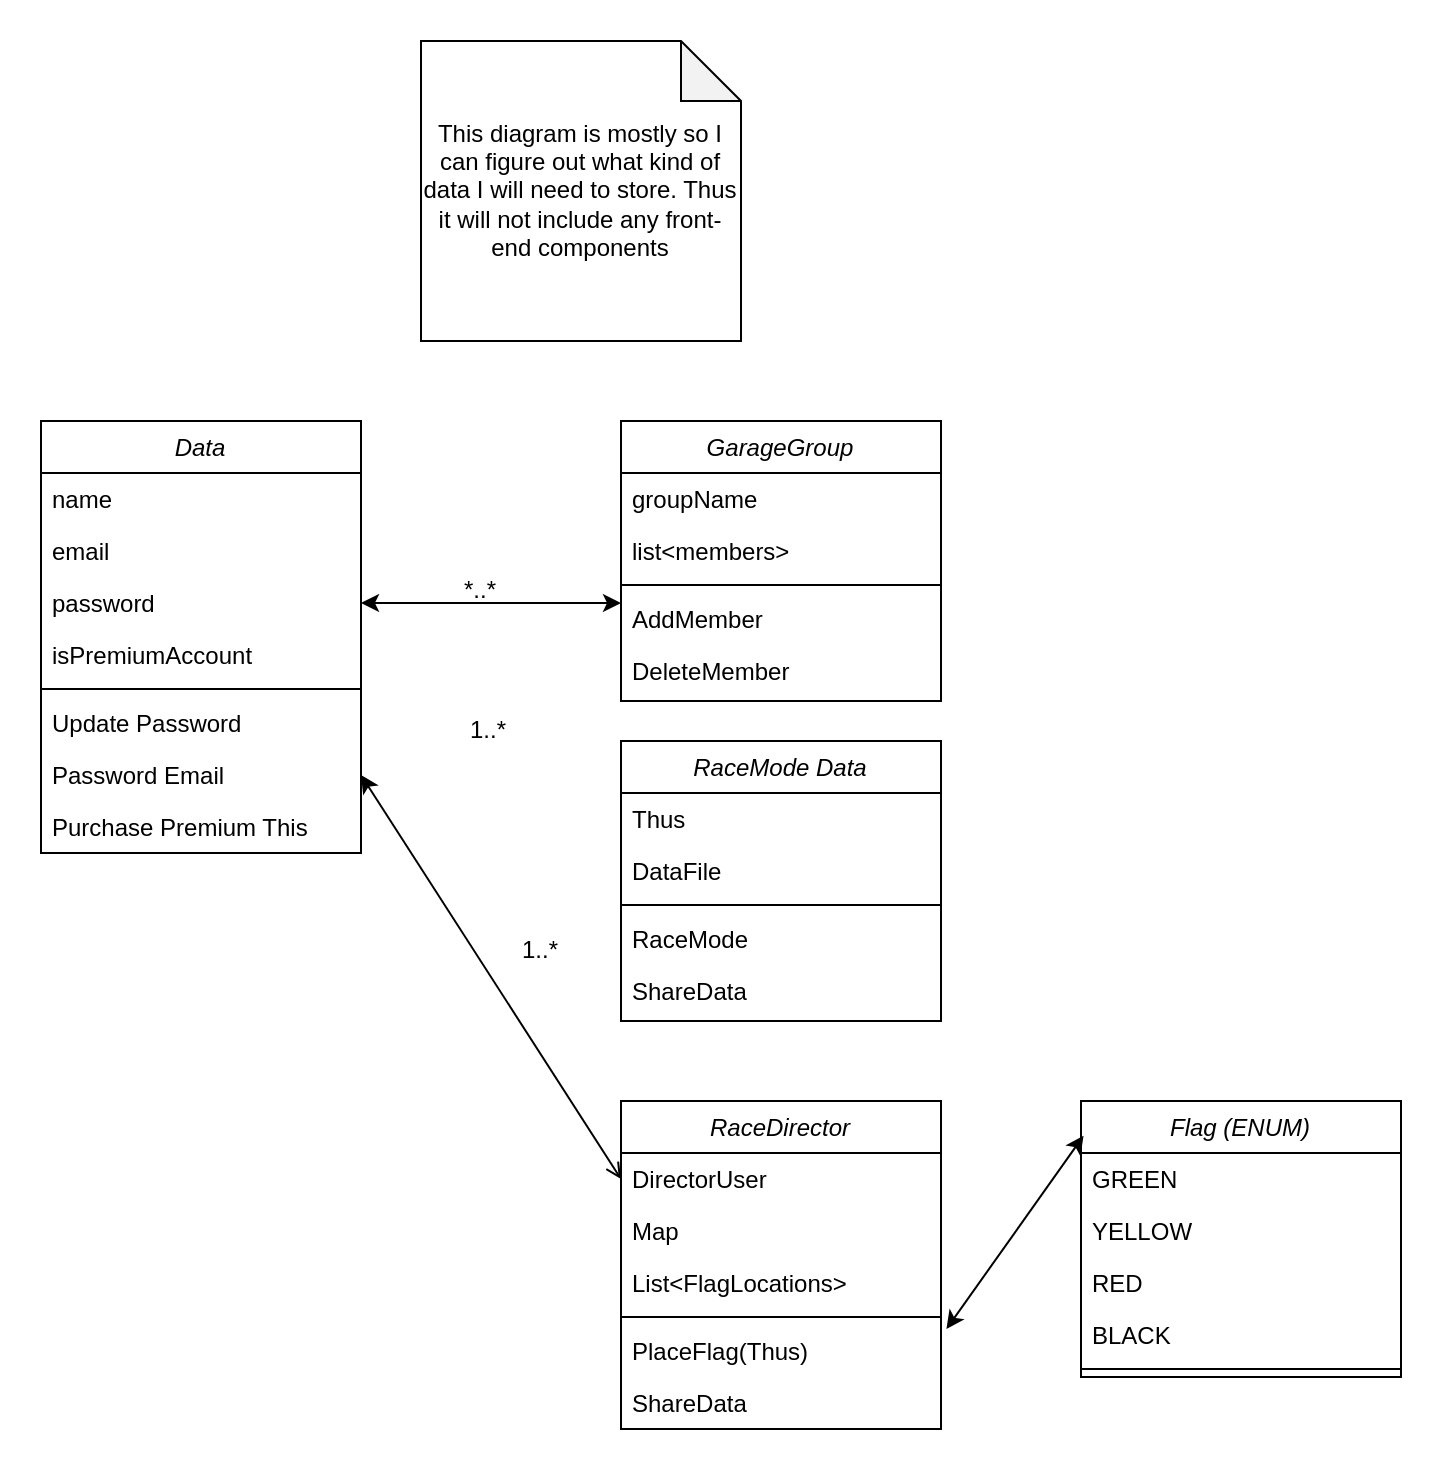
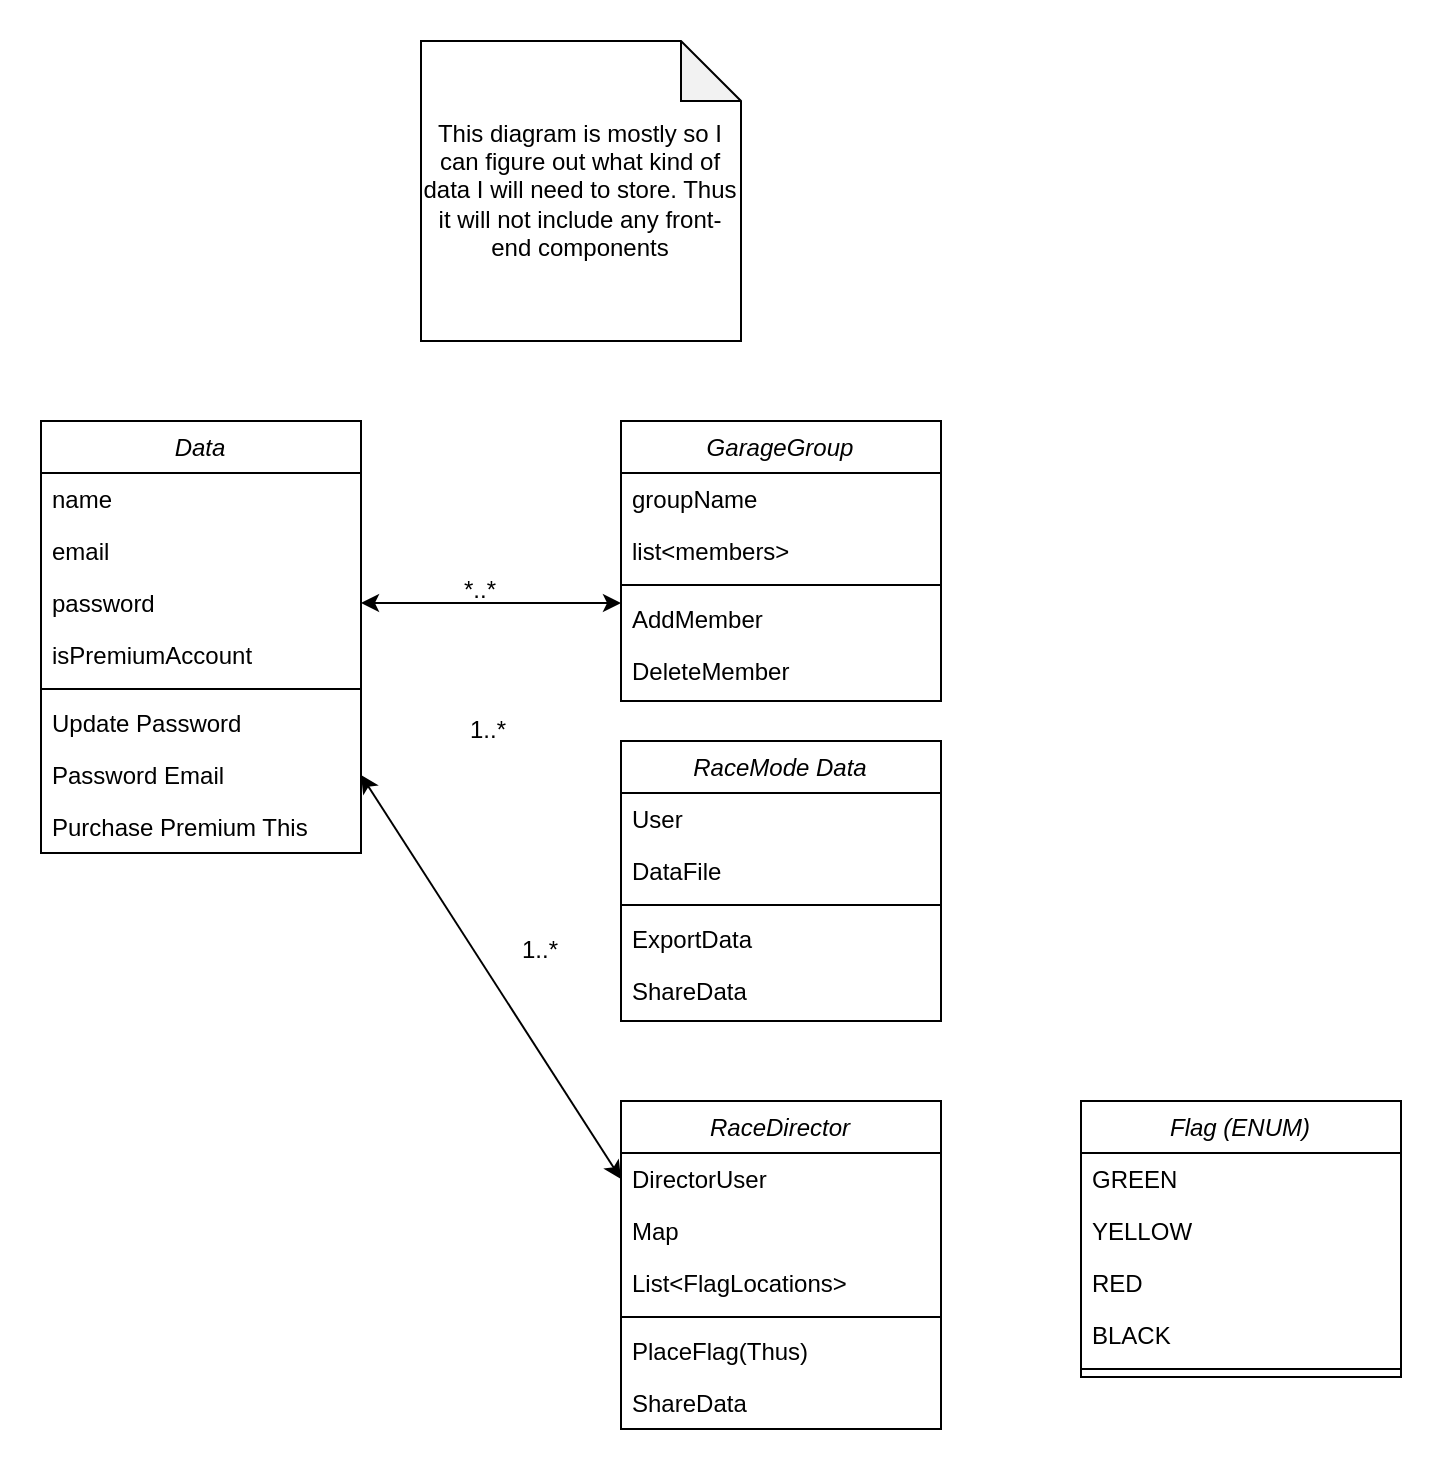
  <mxCell id="0" />
  <mxCell id="1" parent="0" />
  <mxCell id="2" value="Data" style="swimlane;fontStyle=2;align=center;verticalAlign=top;childLayout=stackLayout;horizontal=1;startSize=26;horizontalStack=0;resizeParent=1;resizeLast=0;collapsible=1;marginBottom=0;rounded=0;shadow=0;strokeWidth=1;" parent="1" vertex="1"><mxGeometry x="20" y="210" width="160" height="216" as="geometry"><mxRectangle x="230" y="140" width="160" height="26" as="alternateBounds" /></mxGeometry></mxCell>
  <mxCell id="3" value="name" style="text;align=left;verticalAlign=top;spacingLeft=4;spacingRight=4;overflow=hidden;rotatable=0;points=[[0,0.5],[1,0.5]];portConstraint=eastwest;" parent="2" vertex="1"><mxGeometry y="26" width="160" height="26" as="geometry" /></mxCell>
  <mxCell id="4" value="email" style="text;align=left;verticalAlign=top;spacingLeft=4;spacingRight=4;overflow=hidden;rotatable=0;points=[[0,0.5],[1,0.5]];portConstraint=eastwest;rounded=0;shadow=0;html=0;" parent="2" vertex="1"><mxGeometry y="52" width="160" height="26" as="geometry" /></mxCell>
  <mxCell id="5" value="password" style="text;align=left;verticalAlign=top;spacingLeft=4;spacingRight=4;overflow=hidden;rotatable=0;points=[[0,0.5],[1,0.5]];portConstraint=eastwest;rounded=0;shadow=0;html=0;" parent="2" vertex="1"><mxGeometry y="78" width="160" height="26" as="geometry" /></mxCell>
  <mxCell id="6" value="isPremiumAccount" style="text;align=left;verticalAlign=top;spacingLeft=4;spacingRight=4;overflow=hidden;rotatable=0;points=[[0,0.5],[1,0.5]];portConstraint=eastwest;rounded=0;shadow=0;html=0;" parent="2" vertex="1"><mxGeometry y="104" width="160" height="26" as="geometry" /></mxCell>
  <mxCell id="7" value="" style="line;html=1;strokeWidth=1;align=left;verticalAlign=middle;spacingTop=-1;spacingLeft=3;spacingRight=3;rotatable=0;labelPosition=right;points=[];portConstraint=eastwest;" parent="2" vertex="1"><mxGeometry y="130" width="160" height="8" as="geometry" /></mxCell>
  <mxCell id="8" value="Update Password" style="text;align=left;verticalAlign=top;spacingLeft=4;spacingRight=4;overflow=hidden;rotatable=0;points=[[0,0.5],[1,0.5]];portConstraint=eastwest;" parent="2" vertex="1"><mxGeometry y="138" width="160" height="26" as="geometry" /></mxCell>
  <mxCell id="9" value="Password Email" style="text;align=left;verticalAlign=top;spacingLeft=4;spacingRight=4;overflow=hidden;rotatable=0;points=[[0,0.5],[1,0.5]];portConstraint=eastwest;" parent="2" vertex="1"><mxGeometry y="164" width="160" height="26" as="geometry" /></mxCell>
  <mxCell id="10" value="Purchase Premium This" style="text;align=left;verticalAlign=top;spacingLeft=4;spacingRight=4;overflow=hidden;rotatable=0;points=[[0,0.5],[1,0.5]];portConstraint=eastwest;" parent="2" vertex="1"><mxGeometry y="190" width="160" height="26" as="geometry" /></mxCell>
  <mxCell id="11" value="GarageGroup" style="swimlane;fontStyle=2;align=center;verticalAlign=top;childLayout=stackLayout;horizontal=1;startSize=26;horizontalStack=0;resizeParent=1;resizeLast=0;collapsible=1;marginBottom=0;rounded=0;shadow=0;strokeWidth=1;" parent="1" vertex="1"><mxGeometry x="310" y="210" width="160" height="140" as="geometry"><mxRectangle x="230" y="140" width="160" height="26" as="alternateBounds" /></mxGeometry></mxCell>
  <mxCell id="12" value="groupName" style="text;align=left;verticalAlign=top;spacingLeft=4;spacingRight=4;overflow=hidden;rotatable=0;points=[[0,0.5],[1,0.5]];portConstraint=eastwest;" parent="11" vertex="1"><mxGeometry y="26" width="160" height="26" as="geometry" /></mxCell>
  <mxCell id="13" value="list&lt;members&gt;" style="text;align=left;verticalAlign=top;spacingLeft=4;spacingRight=4;overflow=hidden;rotatable=0;points=[[0,0.5],[1,0.5]];portConstraint=eastwest;rounded=0;shadow=0;html=0;" parent="11" vertex="1"><mxGeometry y="52" width="160" height="26" as="geometry" /></mxCell>
  <mxCell id="14" value="" style="line;html=1;strokeWidth=1;align=left;verticalAlign=middle;spacingTop=-1;spacingLeft=3;spacingRight=3;rotatable=0;labelPosition=right;points=[];portConstraint=eastwest;" parent="11" vertex="1"><mxGeometry y="78" width="160" height="8" as="geometry" /></mxCell>
  <mxCell id="15" value="AddMember" style="text;align=left;verticalAlign=top;spacingLeft=4;spacingRight=4;overflow=hidden;rotatable=0;points=[[0,0.5],[1,0.5]];portConstraint=eastwest;" parent="11" vertex="1"><mxGeometry y="86" width="160" height="26" as="geometry" /></mxCell>
  <mxCell id="16" value="DeleteMember" style="text;align=left;verticalAlign=top;spacingLeft=4;spacingRight=4;overflow=hidden;rotatable=0;points=[[0,0.5],[1,0.5]];portConstraint=eastwest;" parent="11" vertex="1"><mxGeometry y="112" width="160" height="26" as="geometry" /></mxCell>
  <mxCell id="17" value="" style="endArrow=classic;startArrow=classic;html=1;rounded=0;entryX=0;entryY=0.5;entryDx=0;entryDy=0;exitX=1;exitY=0.5;exitDx=0;exitDy=0;" parent="1" source="5" edge="1"><mxGeometry width="50" height="50" relative="1" as="geometry"><mxPoint x="220" y="250" as="sourcePoint" /><mxPoint x="310" y="301" as="targetPoint" /></mxGeometry></mxCell>
  <mxCell id="18" value="*..*" style="text;html=1;strokeColor=none;fillColor=none;align=center;verticalAlign=middle;whiteSpace=wrap;rounded=0;" parent="1" vertex="1"><mxGeometry x="210" y="280" width="60" height="30" as="geometry" /></mxCell>
  <mxCell id="19" value="RaceMode Data" style="swimlane;fontStyle=2;align=center;verticalAlign=top;childLayout=stackLayout;horizontal=1;startSize=26;horizontalStack=0;resizeParent=1;resizeLast=0;collapsible=1;marginBottom=0;rounded=0;shadow=0;strokeWidth=1;" parent="1" vertex="1"><mxGeometry x="310" y="370" width="160" height="140" as="geometry"><mxRectangle x="230" y="140" width="160" height="26" as="alternateBounds" /></mxGeometry></mxCell>
- <mxCell id="20" value="Thus" style="text;align=left;verticalAlign=top;spacingLeft=4;spacingRight=4;overflow=hidden;rotatable=0;points=[[0,0.5],[1,0.5]];portConstraint=eastwest;" parent="19" vertex="1"><mxGeometry y="26" width="160" height="26" as="geometry" /></mxCell>
+ <mxCell id="20" value="User" style="text;align=left;verticalAlign=top;spacingLeft=4;spacingRight=4;overflow=hidden;rotatable=0;points=[[0,0.5],[1,0.5]];portConstraint=eastwest;" parent="19" vertex="1"><mxGeometry y="26" width="160" height="26" as="geometry" /></mxCell>
  <mxCell id="21" value="DataFile" style="text;align=left;verticalAlign=top;spacingLeft=4;spacingRight=4;overflow=hidden;rotatable=0;points=[[0,0.5],[1,0.5]];portConstraint=eastwest;" parent="19" vertex="1"><mxGeometry y="52" width="160" height="26" as="geometry" /></mxCell>
  <mxCell id="22" value="" style="line;html=1;strokeWidth=1;align=left;verticalAlign=middle;spacingTop=-1;spacingLeft=3;spacingRight=3;rotatable=0;labelPosition=right;points=[];portConstraint=eastwest;" parent="19" vertex="1"><mxGeometry y="78" width="160" height="8" as="geometry" /></mxCell>
- <mxCell id="23" value="RaceMode" style="text;align=left;verticalAlign=top;spacingLeft=4;spacingRight=4;overflow=hidden;rotatable=0;points=[[0,0.5],[1,0.5]];portConstraint=eastwest;" parent="19" vertex="1"><mxGeometry y="86" width="160" height="26" as="geometry" /></mxCell>
+ <mxCell id="23" value="ExportData" style="text;align=left;verticalAlign=top;spacingLeft=4;spacingRight=4;overflow=hidden;rotatable=0;points=[[0,0.5],[1,0.5]];portConstraint=eastwest;" parent="19" vertex="1"><mxGeometry y="86" width="160" height="26" as="geometry" /></mxCell>
  <mxCell id="24" value="ShareData" style="text;align=left;verticalAlign=top;spacingLeft=4;spacingRight=4;overflow=hidden;rotatable=0;points=[[0,0.5],[1,0.5]];portConstraint=eastwest;" parent="19" vertex="1"><mxGeometry y="112" width="160" height="26" as="geometry" /></mxCell>
  <mxCell id="25" value="1..*" style="text;html=1;strokeColor=none;fillColor=none;align=center;verticalAlign=middle;whiteSpace=wrap;rounded=0;" parent="1" vertex="1"><mxGeometry x="214" y="350" width="60" height="30" as="geometry" /></mxCell>
  <mxCell id="26" value="RaceDirector" style="swimlane;fontStyle=2;align=center;verticalAlign=top;childLayout=stackLayout;horizontal=1;startSize=26;horizontalStack=0;resizeParent=1;resizeLast=0;collapsible=1;marginBottom=0;rounded=0;shadow=0;strokeWidth=1;" parent="1" vertex="1"><mxGeometry x="310" y="550" width="160" height="164" as="geometry"><mxRectangle x="230" y="140" width="160" height="26" as="alternateBounds" /></mxGeometry></mxCell>
  <mxCell id="27" value="DirectorUser" style="text;align=left;verticalAlign=top;spacingLeft=4;spacingRight=4;overflow=hidden;rotatable=0;points=[[0,0.5],[1,0.5]];portConstraint=eastwest;" parent="26" vertex="1"><mxGeometry y="26" width="160" height="26" as="geometry" /></mxCell>
  <mxCell id="28" value="Map" style="text;align=left;verticalAlign=top;spacingLeft=4;spacingRight=4;overflow=hidden;rotatable=0;points=[[0,0.5],[1,0.5]];portConstraint=eastwest;" parent="26" vertex="1"><mxGeometry y="52" width="160" height="26" as="geometry" /></mxCell>
  <mxCell id="29" value="List&lt;FlagLocations&gt;" style="text;align=left;verticalAlign=top;spacingLeft=4;spacingRight=4;overflow=hidden;rotatable=0;points=[[0,0.5],[1,0.5]];portConstraint=eastwest;" vertex="1" parent="26"><mxGeometry y="78" width="160" height="26" as="geometry" /></mxCell>
  <mxCell id="30" value="" style="line;html=1;strokeWidth=1;align=left;verticalAlign=middle;spacingTop=-1;spacingLeft=3;spacingRight=3;rotatable=0;labelPosition=right;points=[];portConstraint=eastwest;" parent="26" vertex="1"><mxGeometry y="104" width="160" height="8" as="geometry" /></mxCell>
  <mxCell id="31" value="PlaceFlag(Thus)" style="text;align=left;verticalAlign=top;spacingLeft=4;spacingRight=4;overflow=hidden;rotatable=0;points=[[0,0.5],[1,0.5]];portConstraint=eastwest;" parent="26" vertex="1"><mxGeometry y="112" width="160" height="26" as="geometry" /></mxCell>
  <mxCell id="32" value="ShareData" style="text;align=left;verticalAlign=top;spacingLeft=4;spacingRight=4;overflow=hidden;rotatable=0;points=[[0,0.5],[1,0.5]];portConstraint=eastwest;" parent="26" vertex="1"><mxGeometry y="138" width="160" height="26" as="geometry" /></mxCell>
  <mxCell id="33" value="Flag (ENUM)" style="swimlane;fontStyle=2;align=center;verticalAlign=top;childLayout=stackLayout;horizontal=1;startSize=26;horizontalStack=0;resizeParent=1;resizeLast=0;collapsible=1;marginBottom=0;rounded=0;shadow=0;strokeWidth=1;" parent="1" vertex="1"><mxGeometry x="540" y="550" width="160" height="138" as="geometry"><mxRectangle x="230" y="140" width="160" height="26" as="alternateBounds" /></mxGeometry></mxCell>
  <mxCell id="34" value="GREEN" style="text;align=left;verticalAlign=top;spacingLeft=4;spacingRight=4;overflow=hidden;rotatable=0;points=[[0,0.5],[1,0.5]];portConstraint=eastwest;" parent="33" vertex="1"><mxGeometry y="26" width="160" height="26" as="geometry" /></mxCell>
  <mxCell id="35" value="YELLOW" style="text;align=left;verticalAlign=top;spacingLeft=4;spacingRight=4;overflow=hidden;rotatable=0;points=[[0,0.5],[1,0.5]];portConstraint=eastwest;" parent="33" vertex="1"><mxGeometry y="52" width="160" height="26" as="geometry" /></mxCell>
  <mxCell id="36" value="RED" style="text;align=left;verticalAlign=top;spacingLeft=4;spacingRight=4;overflow=hidden;rotatable=0;points=[[0,0.5],[1,0.5]];portConstraint=eastwest;" parent="33" vertex="1"><mxGeometry y="78" width="160" height="26" as="geometry" /></mxCell>
  <mxCell id="37" value="BLACK" style="text;align=left;verticalAlign=top;spacingLeft=4;spacingRight=4;overflow=hidden;rotatable=0;points=[[0,0.5],[1,0.5]];portConstraint=eastwest;" parent="33" vertex="1"><mxGeometry y="104" width="160" height="26" as="geometry" /></mxCell>
  <mxCell id="38" value="" style="line;html=1;strokeWidth=1;align=left;verticalAlign=middle;spacingTop=-1;spacingLeft=3;spacingRight=3;rotatable=0;labelPosition=right;points=[];portConstraint=eastwest;" parent="33" vertex="1"><mxGeometry y="130" width="160" height="8" as="geometry" /></mxCell>
- <mxCell id="39" value="" style="endArrow=open;startArrow=classic;html=1;rounded=0;entryX=0;entryY=0.5;entryDx=0;entryDy=0;exitX=1;exitY=0.5;exitDx=0;exitDy=0;" parent="1" source="9" target="27" edge="1"><mxGeometry width="50" height="50" relative="1" as="geometry"><mxPoint x="179" y="595" as="sourcePoint" /><mxPoint x="309" y="643" as="targetPoint" /></mxGeometry></mxCell>
- <mxCell id="40" value="" style="endArrow=classic;startArrow=classic;html=1;rounded=0;entryX=0.008;entryY=0.126;entryDx=0;entryDy=0;exitX=1.017;exitY=0.077;exitDx=0;exitDy=0;exitPerimeter=0;entryPerimeter=0;" edge="1" parent="1" source="31" target="33"><mxGeometry width="50" height="50" relative="1" as="geometry"><mxPoint x="580" y="420" as="sourcePoint" /><mxPoint x="710" y="622" as="targetPoint" /></mxGeometry></mxCell>
+ <mxCell id="39" value="" style="endArrow=classic;startArrow=classic;html=1;rounded=0;entryX=0;entryY=0.5;entryDx=0;entryDy=0;exitX=1;exitY=0.5;exitDx=0;exitDy=0;" parent="1" source="9" target="27" edge="1"><mxGeometry width="50" height="50" relative="1" as="geometry"><mxPoint x="179" y="595" as="sourcePoint" /><mxPoint x="309" y="643" as="targetPoint" /></mxGeometry></mxCell>
  <mxCell id="41" value="1..*" style="text;html=1;strokeColor=none;fillColor=none;align=center;verticalAlign=middle;whiteSpace=wrap;rounded=0;" vertex="1" parent="1"><mxGeometry x="240" y="460" width="60" height="30" as="geometry" /></mxCell>
  <mxCell id="42" value="This diagram is mostly so I can figure out what kind of data I will need to store. Thus it will not include any front-end components" style="shape=note;whiteSpace=wrap;html=1;backgroundOutline=1;darkOpacity=0.05;" vertex="1" parent="1"><mxGeometry x="210" y="20" width="160" height="150" as="geometry" /></mxCell>
